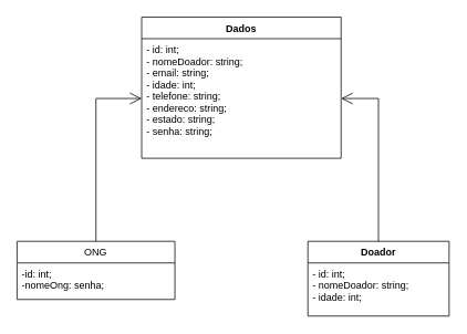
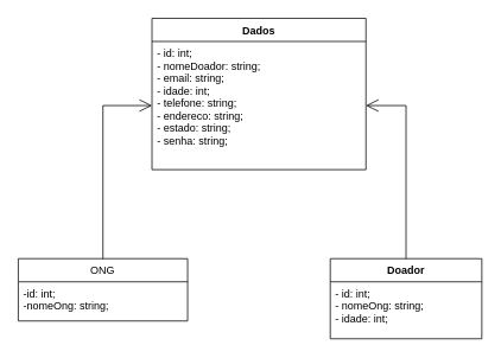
  <mxCell id="0" />
  <mxCell id="1" parent="0" />
  <mxCell id="2" value="Dados" style="swimlane;fontStyle=1;align=center;verticalAlign=top;childLayout=stackLayout;horizontal=1;startSize=26;horizontalStack=0;resizeParent=1;resizeParentMax=0;resizeLast=0;collapsible=1;marginBottom=0;" parent="1" vertex="1"><mxGeometry x="170" y="20" width="240" height="170" as="geometry" /></mxCell>
  <mxCell id="3" value="Doador" style="swimlane;fontStyle=1;align=center;verticalAlign=top;childLayout=stackLayout;horizontal=1;startSize=26;horizontalStack=0;resizeParent=1;resizeParentMax=0;resizeLast=0;collapsible=1;marginBottom=0;" parent="1" vertex="1"><mxGeometry x="370" y="290" width="170" height="90" as="geometry" /></mxCell>
- <mxCell id="4" value="- id: int;&#10;- nomeDoador: string;&#10;- idade: int;" style="text;strokeColor=none;fillColor=none;align=left;verticalAlign=top;spacingLeft=4;spacingRight=4;overflow=hidden;rotatable=0;points=[[0,0.5],[1,0.5]];portConstraint=eastwest;" parent="3" vertex="1"><mxGeometry y="26" width="170" height="64" as="geometry" /></mxCell>
+ <mxCell id="4" value="- id: int;&#10;- nomeOng: string;&#10;- idade: int;" style="text;strokeColor=none;fillColor=none;align=left;verticalAlign=top;spacingLeft=4;spacingRight=4;overflow=hidden;rotatable=0;points=[[0,0.5],[1,0.5]];portConstraint=eastwest;" parent="3" vertex="1"><mxGeometry y="26" width="170" height="64" as="geometry" /></mxCell>
  <mxCell id="5" value="ONG" style="swimlane;fontStyle=0;childLayout=stackLayout;horizontal=1;startSize=26;fillColor=none;horizontalStack=0;resizeParent=1;resizeParentMax=0;resizeLast=0;collapsible=1;marginBottom=0;" parent="1" vertex="1"><mxGeometry x="20" y="290" width="190" height="70" as="geometry" /></mxCell>
- <mxCell id="6" value="-id: int;&#10;-nomeOng: senha;&#10;" style="text;strokeColor=none;fillColor=none;align=left;verticalAlign=top;spacingLeft=4;spacingRight=4;overflow=hidden;rotatable=0;points=[[0,0.5],[1,0.5]];portConstraint=eastwest;" parent="5" vertex="1"><mxGeometry y="26" width="190" height="44" as="geometry" /></mxCell>
+ <mxCell id="6" value="-id: int;&#10;-nomeOng: string;&#10;" style="text;strokeColor=none;fillColor=none;align=left;verticalAlign=top;spacingLeft=4;spacingRight=4;overflow=hidden;rotatable=0;points=[[0,0.5],[1,0.5]];portConstraint=eastwest;" parent="5" vertex="1"><mxGeometry y="26" width="190" height="44" as="geometry" /></mxCell>
  <mxCell id="7" value="- id: int;&#10;- nomeDoador: string;&#10;- email: string;&#10;- idade: int;&#10;- telefone: string;&#10;- endereco: string;&#10;- estado: string;&#10;- senha: string;&#10;" style="text;strokeColor=none;fillColor=none;align=left;verticalAlign=top;spacingLeft=4;spacingRight=4;overflow=hidden;rotatable=0;points=[[0,0.5],[1,0.5]];portConstraint=eastwest;" parent="1" vertex="1"><mxGeometry x="170" y="46" width="240" height="144" as="geometry" /></mxCell>
  <mxCell id="8" value="" style="endArrow=open;endFill=1;endSize=12;html=1;rounded=0;exitX=0.5;exitY=0;exitDx=0;exitDy=0;entryX=0;entryY=0.5;entryDx=0;entryDy=0;" edge="1" parent="1" source="5" target="7"><mxGeometry width="160" relative="1" as="geometry"><mxPoint x="90" y="250" as="sourcePoint" /><mxPoint x="250" y="250" as="targetPoint" /><Array as="points"><mxPoint x="115" y="118" /></Array></mxGeometry></mxCell>
  <mxCell id="9" value="" style="endArrow=open;endFill=1;endSize=12;html=1;rounded=0;exitX=0.5;exitY=0;exitDx=0;exitDy=0;entryX=1;entryY=0.5;entryDx=0;entryDy=0;" edge="1" parent="1" source="3" target="7"><mxGeometry width="160" relative="1" as="geometry"><mxPoint x="450" y="204" as="sourcePoint" /><mxPoint x="505" y="32" as="targetPoint" /><Array as="points"><mxPoint x="455" y="118" /></Array></mxGeometry></mxCell>
